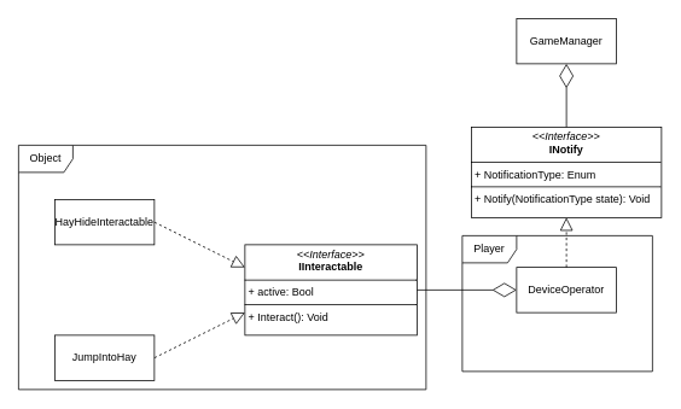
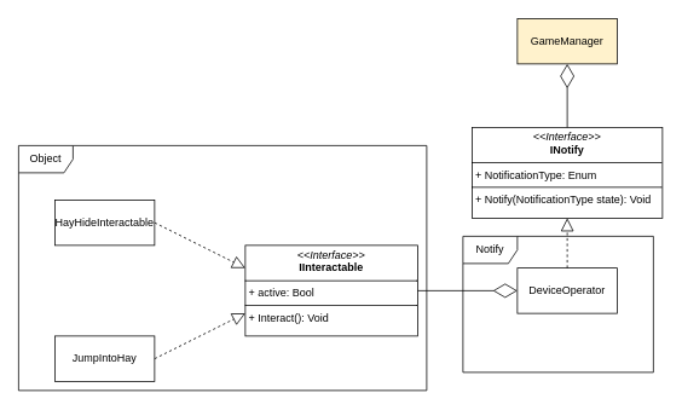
  <mxCell id="0" />
  <mxCell id="1" parent="0" />
  <mxCell id="2" value="&lt;p style=&quot;margin:0px;margin-top:4px;text-align:center;&quot;&gt;&lt;i&gt;&amp;lt;&amp;lt;Interface&amp;gt;&amp;gt;&lt;/i&gt;&lt;br&gt;&lt;b&gt;IInteractable&lt;/b&gt;&lt;/p&gt;&lt;hr size=&quot;1&quot; style=&quot;border-style:solid;&quot;&gt;&lt;p style=&quot;margin:0px;margin-left:4px;&quot;&gt;+ active: Bool&lt;br&gt;&lt;/p&gt;&lt;hr size=&quot;1&quot; style=&quot;border-style:solid;&quot;&gt;&lt;p style=&quot;margin:0px;margin-left:4px;&quot;&gt;+ Interact(): Void&lt;br&gt;&lt;/p&gt;" style="verticalAlign=top;align=left;overflow=fill;html=1;whiteSpace=wrap;" vertex="1" parent="1"><mxGeometry x="270" y="270" width="190" height="100" as="geometry" /></mxCell>
  <mxCell id="3" value="" style="endArrow=block;dashed=1;endFill=0;endSize=12;html=1;rounded=0;exitX=1;exitY=0.5;exitDx=0;exitDy=0;entryX=0;entryY=0.25;entryDx=0;entryDy=0;" edge="1" parent="1" source="4" target="2"><mxGeometry width="160" relative="1" as="geometry"><mxPoint x="170" y="183" as="sourcePoint" /><mxPoint x="440" y="340" as="targetPoint" /></mxGeometry></mxCell>
  <mxCell id="4" value="HayHideInteractable" style="html=1;whiteSpace=wrap;" vertex="1" parent="1"><mxGeometry x="60" y="220" width="110" height="50" as="geometry" /></mxCell>
  <mxCell id="5" value="JumpIntoHay" style="html=1;whiteSpace=wrap;" vertex="1" parent="1"><mxGeometry x="60" y="370" width="110" height="50" as="geometry" /></mxCell>
  <mxCell id="6" value="" style="endArrow=block;dashed=1;endFill=0;endSize=12;html=1;rounded=0;exitX=1;exitY=0.5;exitDx=0;exitDy=0;entryX=0;entryY=0.75;entryDx=0;entryDy=0;" edge="1" parent="1" source="5" target="2"><mxGeometry width="160" relative="1" as="geometry"><mxPoint x="280" y="340" as="sourcePoint" /><mxPoint x="440" y="340" as="targetPoint" /></mxGeometry></mxCell>
  <mxCell id="7" value="DeviceOperator" style="html=1;whiteSpace=wrap;" vertex="1" parent="1"><mxGeometry x="570" y="295" width="110" height="50" as="geometry" /></mxCell>
  <mxCell id="8" value="" style="endArrow=diamondThin;endFill=0;endSize=24;html=1;rounded=0;exitX=1;exitY=0.5;exitDx=0;exitDy=0;entryX=0;entryY=0.5;entryDx=0;entryDy=0;" edge="1" parent="1" source="2" target="7"><mxGeometry width="160" relative="1" as="geometry"><mxPoint x="280" y="340" as="sourcePoint" /><mxPoint x="440" y="340" as="targetPoint" /></mxGeometry></mxCell>
  <mxCell id="9" value="&lt;p style=&quot;margin:0px;margin-top:4px;text-align:center;&quot;&gt;&lt;i&gt;&amp;lt;&amp;lt;Interface&amp;gt;&amp;gt;&lt;/i&gt;&lt;br&gt;&lt;b&gt;INotify&lt;/b&gt;&lt;/p&gt;&lt;hr size=&quot;1&quot; style=&quot;border-style:solid;&quot;&gt;&lt;p style=&quot;margin:0px;margin-left:4px;&quot;&gt;+ NotificationType: Enum&lt;br&gt;&lt;/p&gt;&lt;hr size=&quot;1&quot; style=&quot;border-style:solid;&quot;&gt;&lt;p style=&quot;margin:0px;margin-left:4px;&quot;&gt;+ Notify(NotificationType state): Void&lt;br&gt;&lt;/p&gt;" style="verticalAlign=top;align=left;overflow=fill;html=1;whiteSpace=wrap;" vertex="1" parent="1"><mxGeometry x="520" y="140" width="210" height="100" as="geometry" /></mxCell>
  <mxCell id="10" value="" style="endArrow=block;dashed=1;endFill=0;endSize=12;html=1;rounded=0;exitX=0.5;exitY=0;exitDx=0;exitDy=0;entryX=0.5;entryY=1;entryDx=0;entryDy=0;" edge="1" parent="1" source="7" target="9"><mxGeometry width="160" relative="1" as="geometry"><mxPoint x="280" y="340" as="sourcePoint" /><mxPoint x="440" y="340" as="targetPoint" /></mxGeometry></mxCell>
- <mxCell id="11" value="GameManager" style="html=1;whiteSpace=wrap;" vertex="1" parent="1"><mxGeometry x="570" y="20" width="110" height="50" as="geometry" /></mxCell>
+ <mxCell id="11" value="GameManager" style="html=1;whiteSpace=wrap;fillColor=#fff2cc;" vertex="1" parent="1"><mxGeometry x="570" y="20" width="110" height="50" as="geometry" /></mxCell>
  <mxCell id="12" value="" style="endArrow=diamondThin;endFill=0;endSize=24;html=1;rounded=0;exitX=0.5;exitY=0;exitDx=0;exitDy=0;entryX=0.5;entryY=1;entryDx=0;entryDy=0;" edge="1" parent="1" source="9" target="11"><mxGeometry width="160" relative="1" as="geometry"><mxPoint x="290" y="250" as="sourcePoint" /><mxPoint x="450" y="250" as="targetPoint" /></mxGeometry></mxCell>
  <mxCell id="13" value="Object" style="shape=umlFrame;whiteSpace=wrap;html=1;pointerEvents=0;" vertex="1" parent="1"><mxGeometry x="20" y="160" width="450" height="270" as="geometry" /></mxCell>
- <mxCell id="14" value="Player" style="shape=umlFrame;whiteSpace=wrap;html=1;pointerEvents=0;" vertex="1" parent="1"><mxGeometry x="510" y="260" width="210" height="150" as="geometry" /></mxCell>
+ <mxCell id="14" value="Notify" style="shape=umlFrame;whiteSpace=wrap;html=1;pointerEvents=0;" vertex="1" parent="1"><mxGeometry x="510" y="260" width="210" height="150" as="geometry" /></mxCell>
